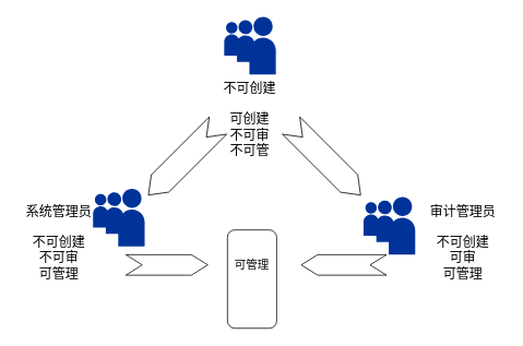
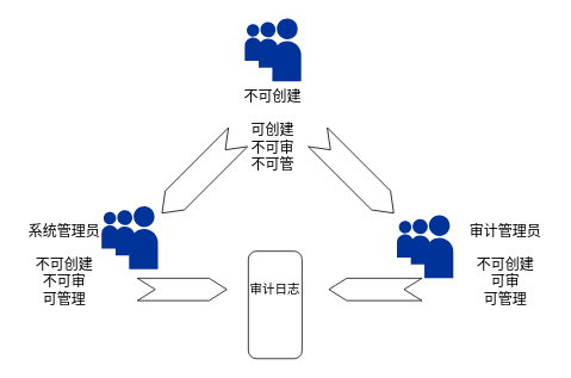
  <mxCell id="0" />
  <mxCell id="1" parent="0" />
  <mxCell id="2" value="" style="dashed=0;outlineConnect=0;html=1;align=center;labelPosition=center;verticalLabelPosition=bottom;verticalAlign=top;shape=mxgraph.weblogos.myspace;fillColor=#003399;strokeColor=none" parent="1" vertex="1"><mxGeometry x="273" y="20" width="63" height="70.2" as="geometry" /></mxCell>
  <mxCell id="3" value="" style="shape=step;perimeter=stepPerimeter;whiteSpace=wrap;html=1;fixedSize=1;rotation=45;" parent="1" vertex="1"><mxGeometry x="337" y="180" width="120" height="30" as="geometry" /></mxCell>
  <mxCell id="4" value="&lt;font style=&quot;font-size: 16px;&quot;&gt;不可创建&lt;br&gt;&lt;br&gt;可创建&lt;br&gt;不可审&lt;br&gt;不可管&lt;/font&gt;" style="text;html=1;strokeColor=none;fillColor=none;align=center;verticalAlign=middle;whiteSpace=wrap;rounded=0;" parent="1" vertex="1"><mxGeometry x="253" y="130" width="103" height="30" as="geometry" /></mxCell>
  <mxCell id="5" value="" style="dashed=0;outlineConnect=0;html=1;align=center;labelPosition=center;verticalLabelPosition=bottom;verticalAlign=top;shape=mxgraph.weblogos.myspace;fillColor=#003399;strokeColor=none" parent="1" vertex="1"><mxGeometry x="443" y="239.8" width="63" height="70.2" as="geometry" /></mxCell>
  <mxCell id="6" value="&lt;font style=&quot;font-size: 16px;&quot;&gt;审计管理员&lt;br&gt;&lt;br&gt;不可创建&lt;br&gt;可审&lt;br&gt;可管理&lt;/font&gt;" style="text;html=1;strokeColor=none;fillColor=none;align=center;verticalAlign=middle;whiteSpace=wrap;rounded=0;" parent="1" vertex="1"><mxGeometry x="513" y="280.2" width="103" height="30" as="geometry" /></mxCell>
  <mxCell id="7" value="" style="dashed=0;outlineConnect=0;html=1;align=center;labelPosition=center;verticalLabelPosition=bottom;verticalAlign=top;shape=mxgraph.weblogos.myspace;fillColor=#003399;strokeColor=none" parent="1" vertex="1"><mxGeometry x="113" y="229.8" width="63" height="70.2" as="geometry" /></mxCell>
  <mxCell id="8" value="&lt;font style=&quot;font-size: 16px;&quot;&gt;系统管理员&lt;br&gt;&lt;br&gt;不可创建&lt;br&gt;不可审&lt;br&gt;可管理&lt;/font&gt;" style="text;html=1;strokeColor=none;fillColor=none;align=center;verticalAlign=middle;whiteSpace=wrap;rounded=0;" parent="1" vertex="1"><mxGeometry x="20" y="280" width="103" height="30" as="geometry" /></mxCell>
- <mxCell id="9" value="&lt;font style=&quot;font-size: 14px;&quot;&gt;可管理&lt;br&gt;&lt;br&gt;&lt;br&gt;&lt;/font&gt;" style="rounded=1;whiteSpace=wrap;html=1;" parent="1" vertex="1"><mxGeometry x="277" y="280" width="60" height="120" as="geometry" /></mxCell>
+ <mxCell id="9" value="&lt;font style=&quot;font-size: 14px;&quot;&gt;审计日志&lt;br&gt;&lt;br&gt;&lt;br&gt;&lt;/font&gt;" style="rounded=1;whiteSpace=wrap;html=1;" parent="1" vertex="1"><mxGeometry x="277" y="280" width="60" height="120" as="geometry" /></mxCell>
  <mxCell id="10" value="" style="shape=step;perimeter=stepPerimeter;whiteSpace=wrap;html=1;fixedSize=1;rotation=-225;" parent="1" vertex="1"><mxGeometry x="163" y="180" width="120" height="30" as="geometry" /></mxCell>
  <mxCell id="11" value="" style="shape=step;perimeter=stepPerimeter;whiteSpace=wrap;html=1;fixedSize=1;rotation=0;" parent="1" vertex="1"><mxGeometry x="153" y="310.2" width="100" height="25" as="geometry" /></mxCell>
  <mxCell id="12" value="" style="shape=step;perimeter=stepPerimeter;whiteSpace=wrap;html=1;fixedSize=1;rotation=-180;" parent="1" vertex="1"><mxGeometry x="367" y="310.2" width="104" height="25" as="geometry" /></mxCell>
